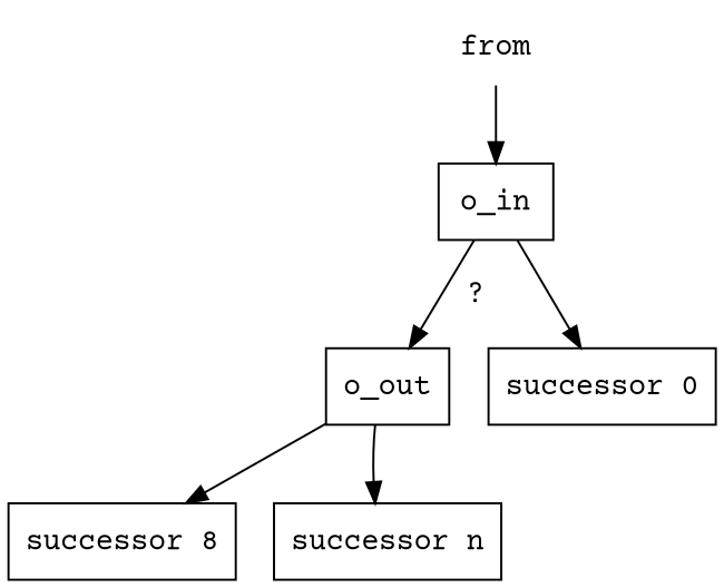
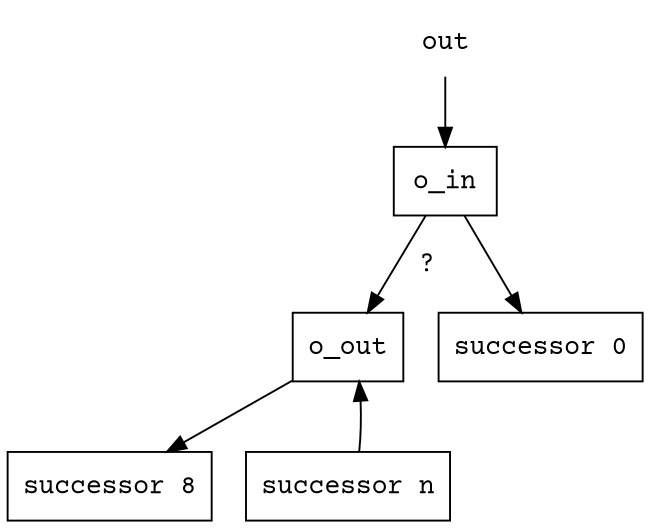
  digraph {
    fontname="Courier Prime"
    node [fontname="Courier Prime" shape=rectangle]
    edge [color=black fontname="Courier Prime"]
-   from [color=white]
+   from [color=white label=out]
    n2 [label=o_in]
    n3 [label=o_out]
    n4 [label="successor 0"]
    n5 [label="successor 8"]
    n6 [label="successor n"]
    from -> n2
    n2 -> n3 [label=" ?"]
    n2 -> n4
    n3 -> n5
-   n3 -> n6
+   n6 -> n3
  }
